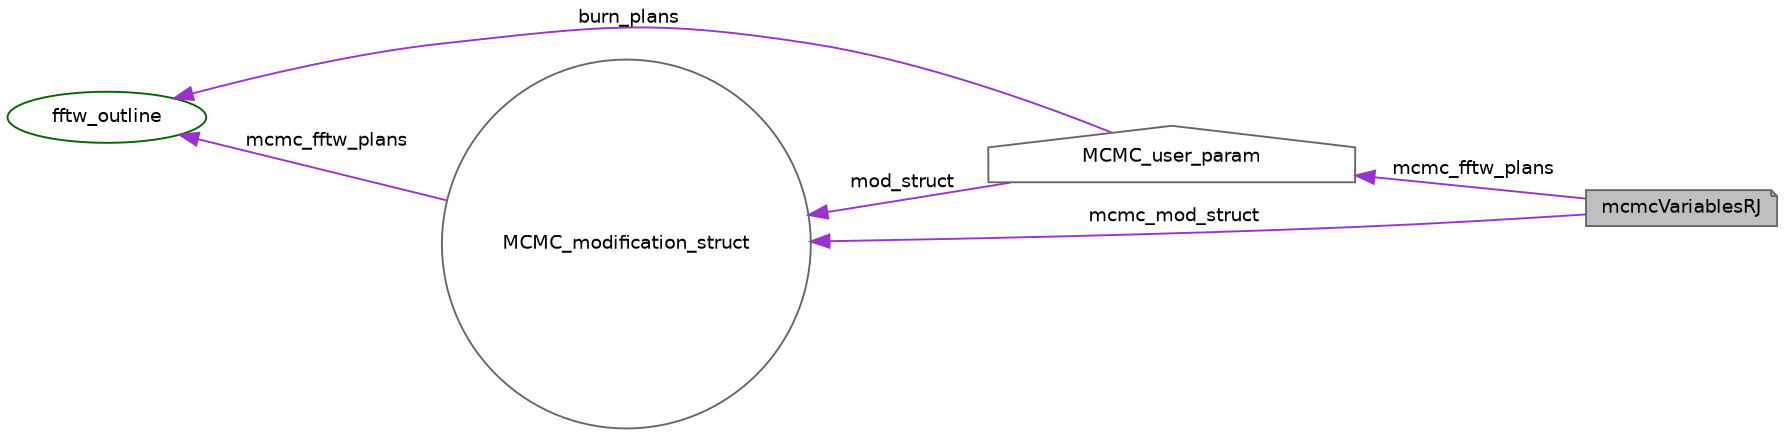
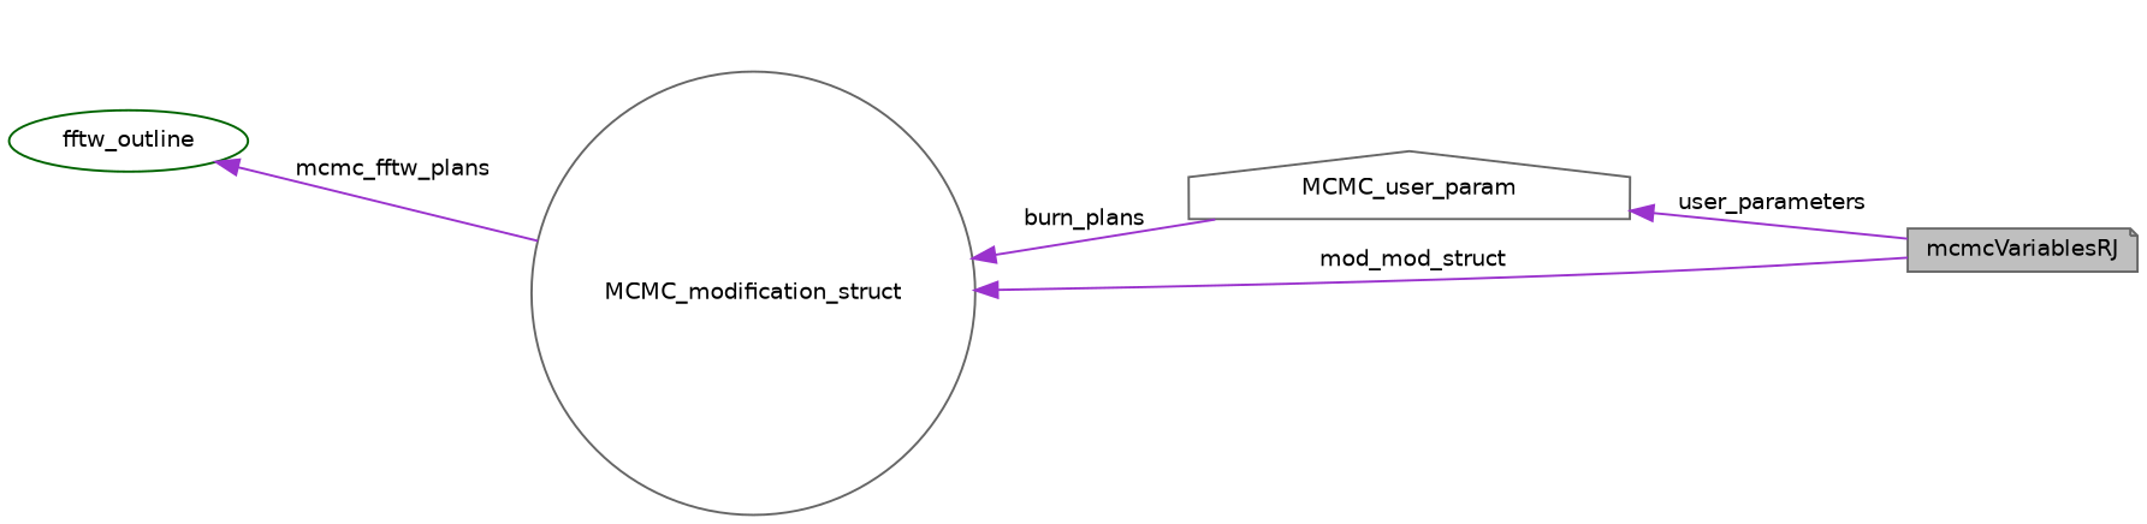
  digraph {
    rankdir=LR
    node [color=gray40 fillcolor=white fontname=Helvetica fontsize=10 style=filled]
    edge [color=darkorchid3 dir=back fontname=Helvetica fontsize=10 labelfontname=Helvetica labelfontsize=10 style=solid]
    n1 [fillcolor=grey75 fontcolor=black height=0.2 label=mcmcVariablesRJ shape=note width=0.4]
    n2 [height=0.2 label=MCMC_user_param shape=house width=0.4]
    n3 [color=darkgreen height=0.2 label=fftw_outline shape=ellipse width=0.4]
    n4 [height=0.2 label=MCMC_modification_struct shape=circle width=0.4]
-   n2 -> n1 [label=" mcmc_fftw_plans"]
-   n3 -> n2 [label=" burn_plans"]
+   n2 -> n1 [label=" user_parameters"]
    n3 -> n4 [label=" mcmc_fftw_plans"]
-   n4 -> n1 [label=" mcmc_mod_struct"]
-   n4 -> n2 [label=" mod_struct"]
+   n4 -> n1 [label=" mod_mod_struct"]
+   n4 -> n2 [label=" burn_plans"]
  }
